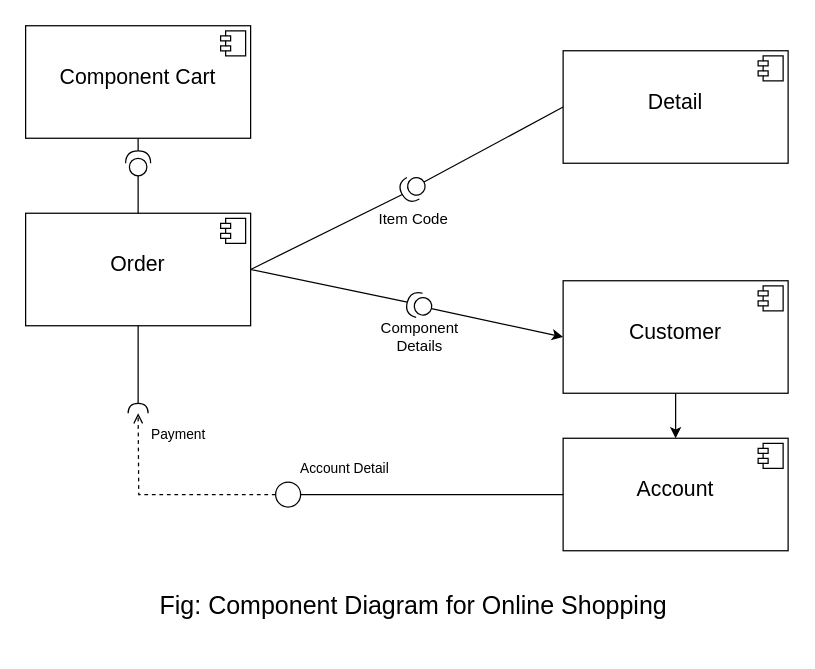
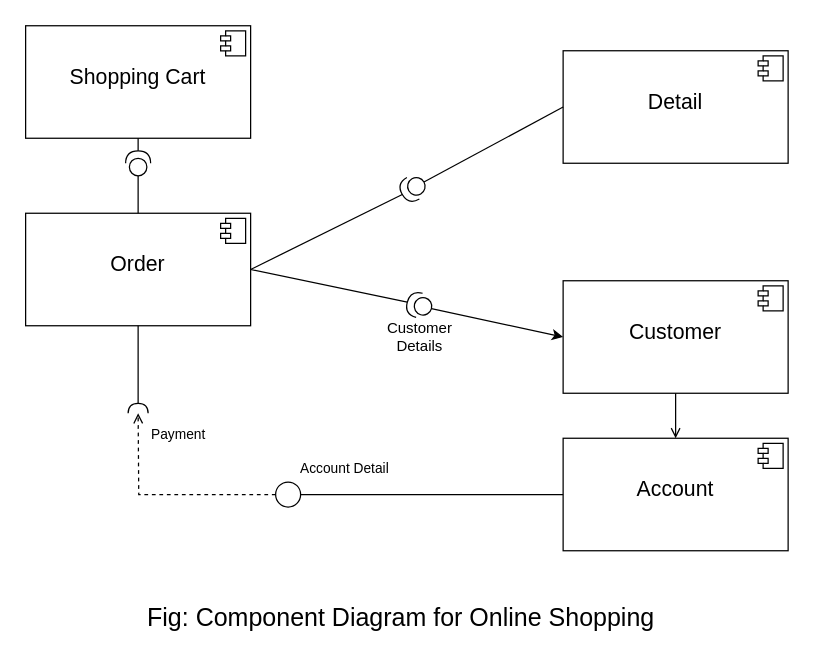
  <mxCell id="0" />
  <mxCell id="1" parent="0" />
  <mxCell id="2" value="" style="group" vertex="1" connectable="0" parent="1"><mxGeometry x="20" y="20" width="610" height="493" as="geometry" /></mxCell>
  <mxCell id="3" value="" style="group" vertex="1" connectable="0" parent="2"><mxGeometry width="610" height="420" as="geometry" /></mxCell>
  <mxCell id="4" value="&lt;p style=&quot;margin: 6px 0px 0px; text-align: center; font-size: 17px;&quot;&gt;&lt;br style=&quot;font-size: 17px;&quot;&gt;&lt;/p&gt;&lt;p style=&quot;margin: 6px 0px 0px; text-align: center; font-size: 17px;&quot;&gt;&lt;span style=&quot;background-color: initial;&quot;&gt;Order&lt;/span&gt;&lt;br&gt;&lt;/p&gt;" style="align=center;overflow=fill;html=1;dropTarget=0;verticalAlign=middle;fontSize=17;labelPosition=center;verticalLabelPosition=middle;whiteSpace=wrap;" vertex="1" parent="3"><mxGeometry y="150" width="180" height="90" as="geometry" /></mxCell>
  <mxCell id="5" value="" style="shape=component;jettyWidth=8;jettyHeight=4;" vertex="1" parent="4"><mxGeometry x="1" width="20" height="20" relative="1" as="geometry"><mxPoint x="-24" y="4" as="offset" /></mxGeometry></mxCell>
  <mxCell id="6" value="&lt;p style=&quot;margin: 6px 0px 0px; text-align: center; font-size: 17px;&quot;&gt;&lt;br style=&quot;font-size: 17px;&quot;&gt;&lt;/p&gt;&lt;p style=&quot;margin: 6px 0px 0px; text-align: center; font-size: 17px;&quot;&gt;Detail&lt;/p&gt;" style="align=center;overflow=fill;html=1;dropTarget=0;verticalAlign=middle;fontSize=17;labelPosition=center;verticalLabelPosition=middle;whiteSpace=wrap;" vertex="1" parent="3"><mxGeometry x="430" y="20" width="180" height="90" as="geometry" /></mxCell>
  <mxCell id="7" value="" style="shape=component;jettyWidth=8;jettyHeight=4;" vertex="1" parent="6"><mxGeometry x="1" width="20" height="20" relative="1" as="geometry"><mxPoint x="-24" y="4" as="offset" /></mxGeometry></mxCell>
  <mxCell id="8" value="" style="group" vertex="1" connectable="0" parent="3"><mxGeometry x="270" y="116.34" width="80" height="53.66" as="geometry" /></mxCell>
  <mxCell id="9" value="" style="shape=providedRequiredInterface;html=1;verticalLabelPosition=bottom;sketch=0;rotation=-210;" vertex="1" parent="8"><mxGeometry x="30" y="3.66" width="20" height="20" as="geometry" /></mxCell>
- <mxCell id="10" value="Item Code" style="text;html=1;align=center;verticalAlign=middle;resizable=0;points=[];autosize=1;strokeColor=none;fillColor=none;" vertex="1" parent="8"><mxGeometry y="23.66" width="80" height="30" as="geometry" /></mxCell>
  <mxCell id="11" style="rounded=0;orthogonalLoop=1;jettySize=auto;html=1;entryX=1;entryY=0.5;entryDx=0;entryDy=0;entryPerimeter=0;jumpStyle=none;exitX=1;exitY=0.5;exitDx=0;exitDy=0;endArrow=none;endFill=0;" edge="1" parent="3" source="4" target="9"><mxGeometry relative="1" as="geometry" /></mxCell>
  <mxCell id="12" style="rounded=0;orthogonalLoop=1;jettySize=auto;html=1;exitX=0;exitY=0.5;exitDx=0;exitDy=0;exitPerimeter=0;entryX=0;entryY=0.5;entryDx=0;entryDy=0;endArrow=none;endFill=0;" edge="1" parent="3" source="9" target="6"><mxGeometry relative="1" as="geometry" /></mxCell>
  <mxCell id="13" value="" style="group" vertex="1" connectable="0" parent="3"><mxGeometry x="275" y="210.0" width="80" height="58.66" as="geometry" /></mxCell>
  <mxCell id="14" value="" style="shape=providedRequiredInterface;html=1;verticalLabelPosition=bottom;sketch=0;rotation=-165;" vertex="1" parent="13"><mxGeometry x="30" y="3.66" width="20" height="20" as="geometry" /></mxCell>
- <mxCell id="15" value="Component&lt;br&gt;Details" style="text;html=1;align=center;verticalAlign=middle;resizable=0;points=[];autosize=1;strokeColor=none;fillColor=none;" vertex="1" parent="13"><mxGeometry y="18.66" width="80" height="40" as="geometry" /></mxCell>
+ <mxCell id="15" value="Customer&lt;br&gt;Details" style="text;html=1;align=center;verticalAlign=middle;resizable=0;points=[];autosize=1;strokeColor=none;fillColor=none;" vertex="1" parent="13"><mxGeometry y="18.66" width="80" height="40" as="geometry" /></mxCell>
  <mxCell id="16" style="rounded=0;orthogonalLoop=1;jettySize=auto;html=1;entryX=1;entryY=0.5;entryDx=0;entryDy=0;entryPerimeter=0;endArrow=none;endFill=0;" edge="1" parent="3" target="14"><mxGeometry relative="1" as="geometry"><mxPoint x="180" y="195" as="sourcePoint" /></mxGeometry></mxCell>
  <mxCell id="17" value="&lt;p style=&quot;margin: 6px 0px 0px; text-align: center; font-size: 17px;&quot;&gt;&lt;br style=&quot;font-size: 17px;&quot;&gt;&lt;/p&gt;&lt;p style=&quot;margin: 6px 0px 0px; text-align: center; font-size: 17px;&quot;&gt;Customer&lt;/p&gt;" style="align=center;overflow=fill;html=1;dropTarget=0;verticalAlign=middle;fontSize=17;labelPosition=center;verticalLabelPosition=middle;whiteSpace=wrap;" vertex="1" parent="3"><mxGeometry x="430" y="204" width="180" height="90" as="geometry" /></mxCell>
  <mxCell id="18" value="" style="shape=component;jettyWidth=8;jettyHeight=4;" vertex="1" parent="17"><mxGeometry x="1" width="20" height="20" relative="1" as="geometry"><mxPoint x="-24" y="4" as="offset" /></mxGeometry></mxCell>
  <mxCell id="19" style="rounded=0;orthogonalLoop=1;jettySize=auto;html=1;exitX=0;exitY=0.5;exitDx=0;exitDy=0;exitPerimeter=0;entryX=0;entryY=0.5;entryDx=0;entryDy=0;" edge="1" parent="3" source="14" target="17"><mxGeometry relative="1" as="geometry"><mxPoint x="460" y="210" as="targetPoint" /></mxGeometry></mxCell>
  <mxCell id="20" value="" style="rounded=0;orthogonalLoop=1;jettySize=auto;html=1;endArrow=halfCircle;endFill=0;endSize=6;strokeWidth=1;sketch=0;fontSize=12;curved=1;exitX=0.5;exitY=1;exitDx=0;exitDy=0;" edge="1" parent="3" source="4"><mxGeometry relative="1" as="geometry"><mxPoint x="55" y="165" as="sourcePoint" /><mxPoint x="90" y="310" as="targetPoint" /></mxGeometry></mxCell>
  <mxCell id="21" value="" style="ellipse;whiteSpace=wrap;html=1;align=center;aspect=fixed;fillColor=none;strokeColor=none;resizable=0;perimeter=centerPerimeter;rotatable=0;allowArrows=0;points=[];outlineConnect=1;" vertex="1" parent="3"><mxGeometry x="30" y="160" width="10" height="10" as="geometry" /></mxCell>
  <mxCell id="22" style="edgeStyle=orthogonalEdgeStyle;rounded=0;orthogonalLoop=1;jettySize=auto;html=1;endArrow=open;endFill=0;dashed=1;exitX=0;exitY=0.5;exitDx=0;exitDy=0;" edge="1" parent="3" source="29"><mxGeometry relative="1" as="geometry"><mxPoint x="90" y="310" as="targetPoint" /></mxGeometry></mxCell>
  <mxCell id="23" value="Payment" style="edgeLabel;html=1;align=center;verticalAlign=middle;resizable=0;points=[];" vertex="1" connectable="0" parent="22"><mxGeometry x="0.813" y="-1" relative="1" as="geometry"><mxPoint x="30" as="offset" /></mxGeometry></mxCell>
  <mxCell id="24" value="&lt;p style=&quot;margin: 6px 0px 0px; text-align: center; font-size: 17px;&quot;&gt;&lt;br&gt;&lt;/p&gt;&lt;p style=&quot;margin: 6px 0px 0px; text-align: center; font-size: 17px;&quot;&gt;Account&lt;/p&gt;" style="align=center;overflow=fill;html=1;dropTarget=0;verticalAlign=middle;fontSize=17;labelPosition=center;verticalLabelPosition=middle;whiteSpace=wrap;" vertex="1" parent="3"><mxGeometry x="430" y="330" width="180" height="90" as="geometry" /></mxCell>
  <mxCell id="25" value="" style="shape=component;jettyWidth=8;jettyHeight=4;" vertex="1" parent="24"><mxGeometry x="1" width="20" height="20" relative="1" as="geometry"><mxPoint x="-24" y="4" as="offset" /></mxGeometry></mxCell>
- <mxCell id="26" style="rounded=0;orthogonalLoop=1;jettySize=auto;html=1;entryX=0.5;entryY=0;entryDx=0;entryDy=0;" edge="1" parent="3" source="17" target="24"><mxGeometry relative="1" as="geometry" /></mxCell>
+ <mxCell id="26" style="rounded=0;orthogonalLoop=1;jettySize=auto;html=1;entryX=0.5;entryY=0;entryDx=0;entryDy=0;endArrow=open;" edge="1" parent="3" source="17" target="24"><mxGeometry relative="1" as="geometry" /></mxCell>
  <mxCell id="27" style="edgeStyle=orthogonalEdgeStyle;rounded=0;orthogonalLoop=1;jettySize=auto;html=1;entryX=0;entryY=0.5;entryDx=0;entryDy=0;endArrow=none;endFill=0;" edge="1" parent="3" source="29" target="24"><mxGeometry relative="1" as="geometry" /></mxCell>
  <mxCell id="28" value="Account Detail" style="edgeLabel;html=1;align=center;verticalAlign=middle;resizable=0;points=[];" vertex="1" connectable="0" parent="27"><mxGeometry x="-0.581" y="2" relative="1" as="geometry"><mxPoint x="-10" y="-20" as="offset" /></mxGeometry></mxCell>
  <mxCell id="29" value="" style="shape=ellipse;html=1;dashed=0;whiteSpace=wrap;perimeter=ellipsePerimeter;" vertex="1" parent="3"><mxGeometry x="200" y="365" width="20" height="20" as="geometry" /></mxCell>
- <mxCell id="30" value="&lt;p style=&quot;margin: 6px 0px 0px; text-align: center; font-size: 17px;&quot;&gt;&lt;br style=&quot;font-size: 17px;&quot;&gt;&lt;/p&gt;&lt;p style=&quot;margin: 6px 0px 0px; text-align: center; font-size: 17px;&quot;&gt;Component Cart&lt;/p&gt;" style="align=center;overflow=fill;html=1;dropTarget=0;verticalAlign=middle;fontSize=17;labelPosition=center;verticalLabelPosition=middle;whiteSpace=wrap;" vertex="1" parent="3"><mxGeometry width="180" height="90" as="geometry" /></mxCell>
+ <mxCell id="30" value="&lt;p style=&quot;margin: 6px 0px 0px; text-align: center; font-size: 17px;&quot;&gt;&lt;br style=&quot;font-size: 17px;&quot;&gt;&lt;/p&gt;&lt;p style=&quot;margin: 6px 0px 0px; text-align: center; font-size: 17px;&quot;&gt;Shopping Cart&lt;/p&gt;" style="align=center;overflow=fill;html=1;dropTarget=0;verticalAlign=middle;fontSize=17;labelPosition=center;verticalLabelPosition=middle;whiteSpace=wrap;" vertex="1" parent="3"><mxGeometry width="180" height="90" as="geometry" /></mxCell>
  <mxCell id="31" value="" style="shape=component;jettyWidth=8;jettyHeight=4;" vertex="1" parent="30"><mxGeometry x="1" width="20" height="20" relative="1" as="geometry"><mxPoint x="-24" y="4" as="offset" /></mxGeometry></mxCell>
  <mxCell id="32" value="" style="shape=providedRequiredInterface;html=1;verticalLabelPosition=bottom;sketch=0;rotation=-90;" vertex="1" parent="3"><mxGeometry x="80" y="100" width="20" height="20" as="geometry" /></mxCell>
  <mxCell id="33" style="rounded=0;orthogonalLoop=1;jettySize=auto;html=1;entryX=1;entryY=0.5;entryDx=0;entryDy=0;entryPerimeter=0;jumpStyle=none;exitX=0.5;exitY=1;exitDx=0;exitDy=0;endArrow=none;endFill=0;" edge="1" parent="3" target="32" source="30"><mxGeometry relative="1" as="geometry"><mxPoint x="40" y="105" as="sourcePoint" /></mxGeometry></mxCell>
  <mxCell id="34" style="rounded=0;orthogonalLoop=1;jettySize=auto;html=1;exitX=0;exitY=0.5;exitDx=0;exitDy=0;exitPerimeter=0;entryX=0.5;entryY=0;entryDx=0;entryDy=0;endArrow=none;endFill=0;" edge="1" parent="3" source="32" target="4"><mxGeometry relative="1" as="geometry"><mxPoint x="290" y="-15" as="targetPoint" /></mxGeometry></mxCell>
- <mxCell id="35" value="Fig: Component Diagram for Online Shopping" style="text;html=1;align=center;verticalAlign=middle;resizable=0;points=[];autosize=1;strokeColor=none;fillColor=none;fontSize=20;" vertex="1" parent="2"><mxGeometry x="95" y="443" width="430" height="40" as="geometry" /></mxCell>
+ <mxCell id="35" value="Fig: Component Diagram for Online Shopping" style="text;html=1;align=center;verticalAlign=middle;resizable=0;points=[];autosize=1;strokeColor=none;fillColor=none;fontSize=20;" vertex="1" parent="2"><mxGeometry x="85" y="453" width="430" height="40" as="geometry" /></mxCell>
